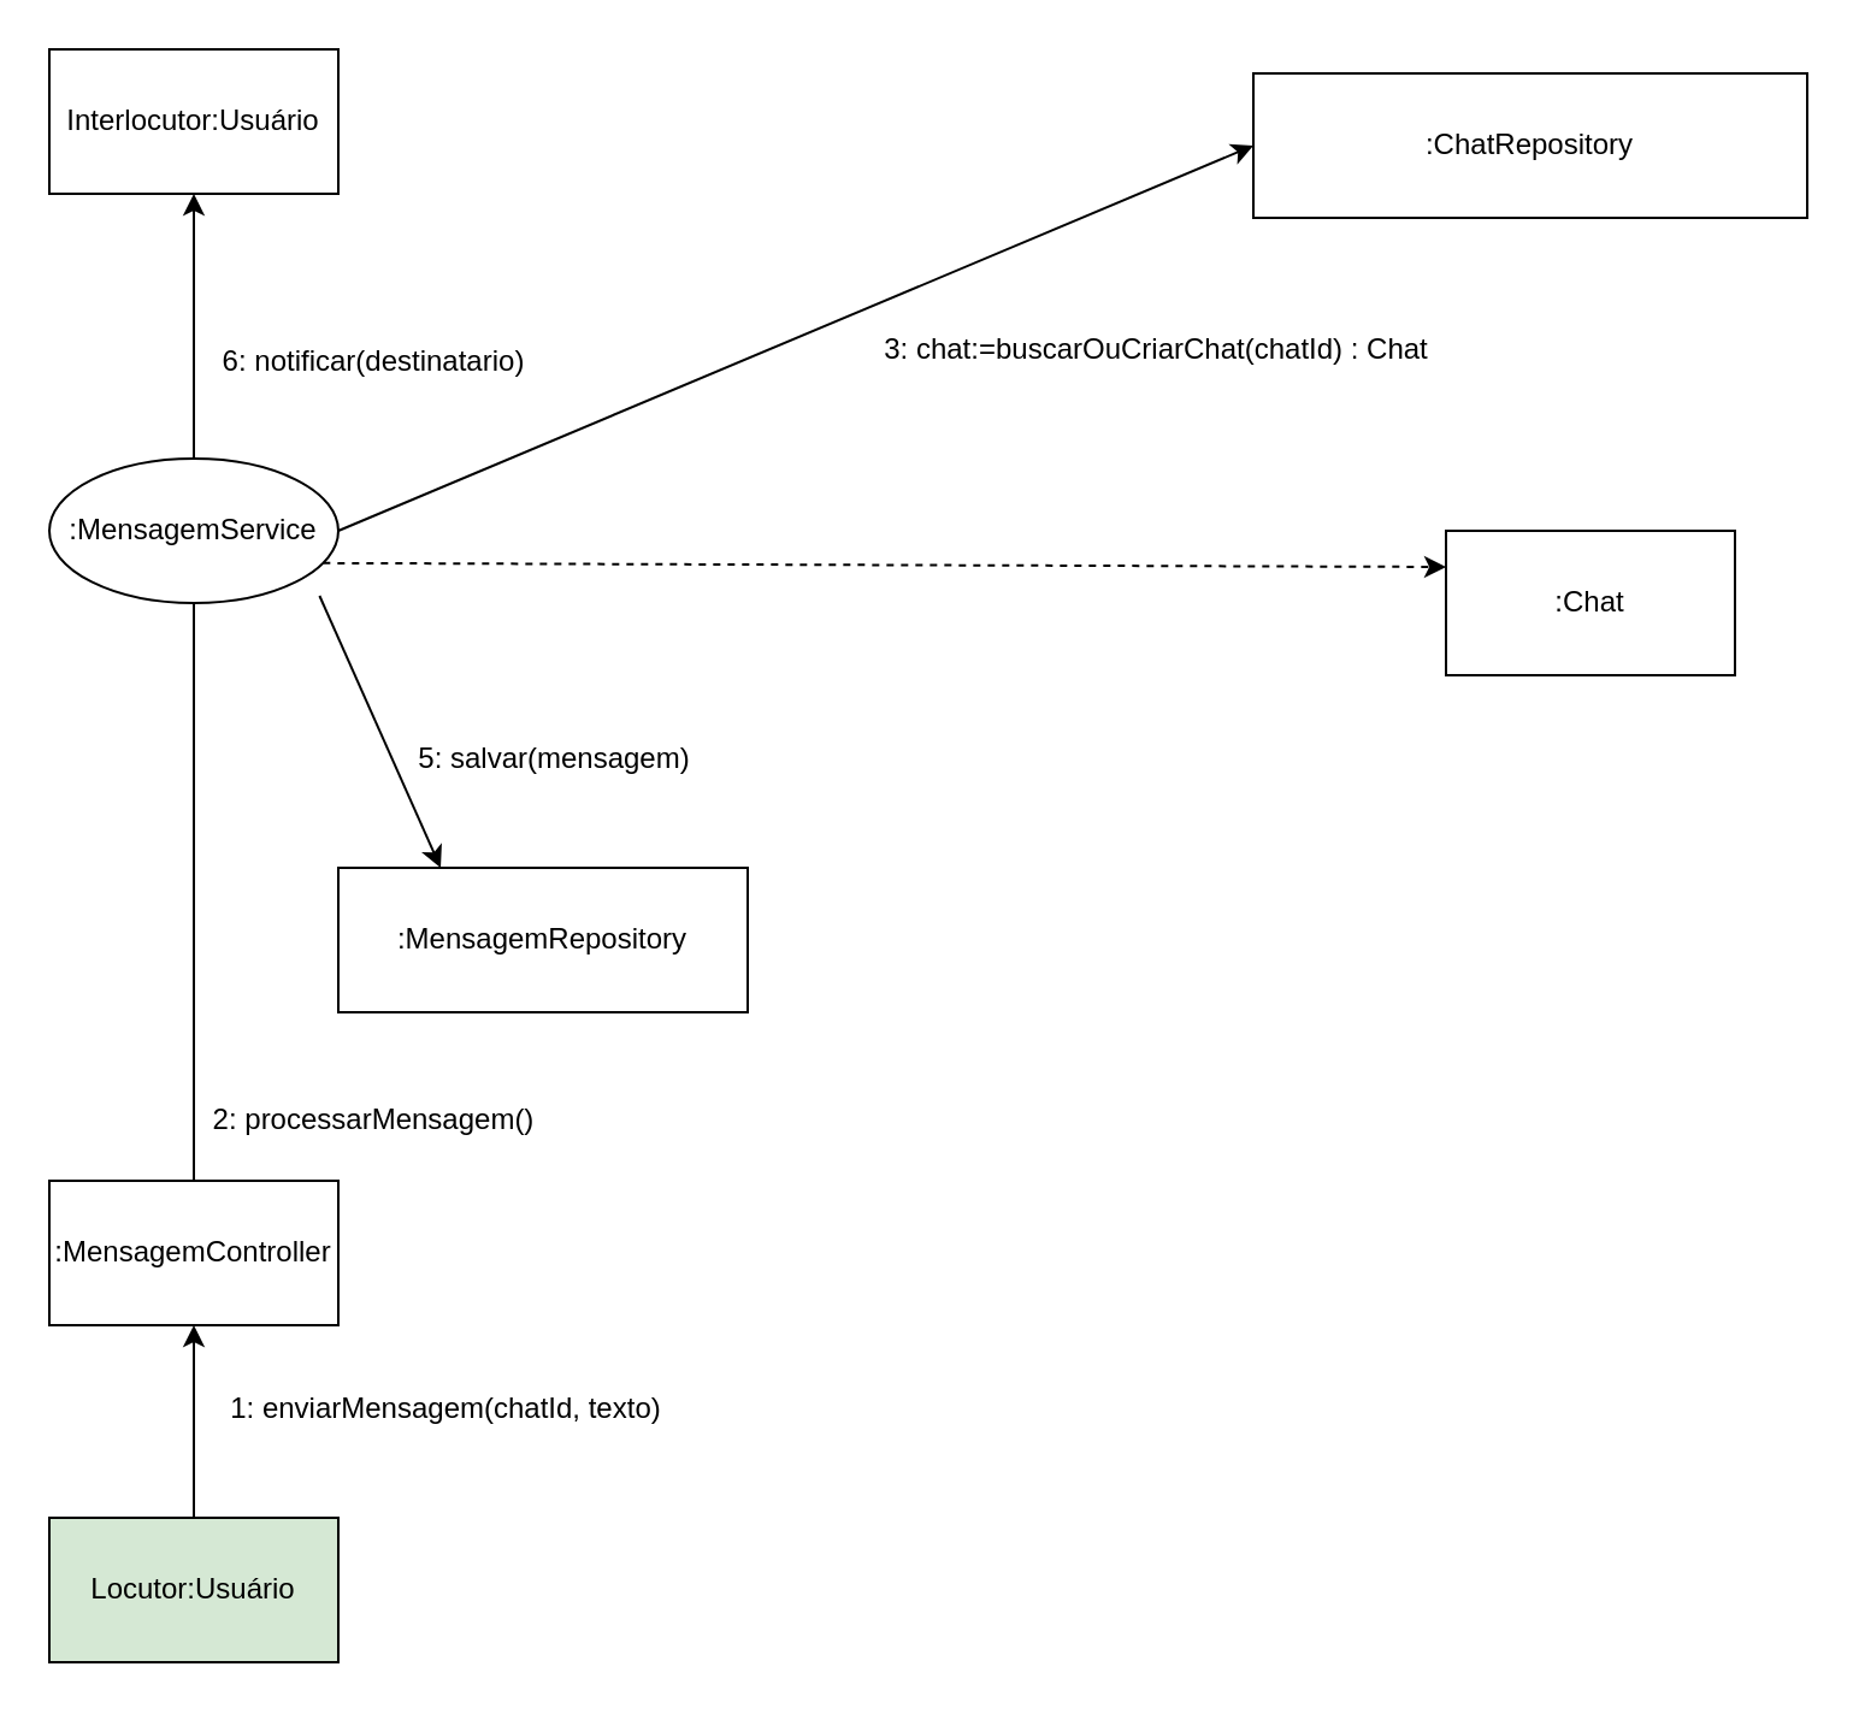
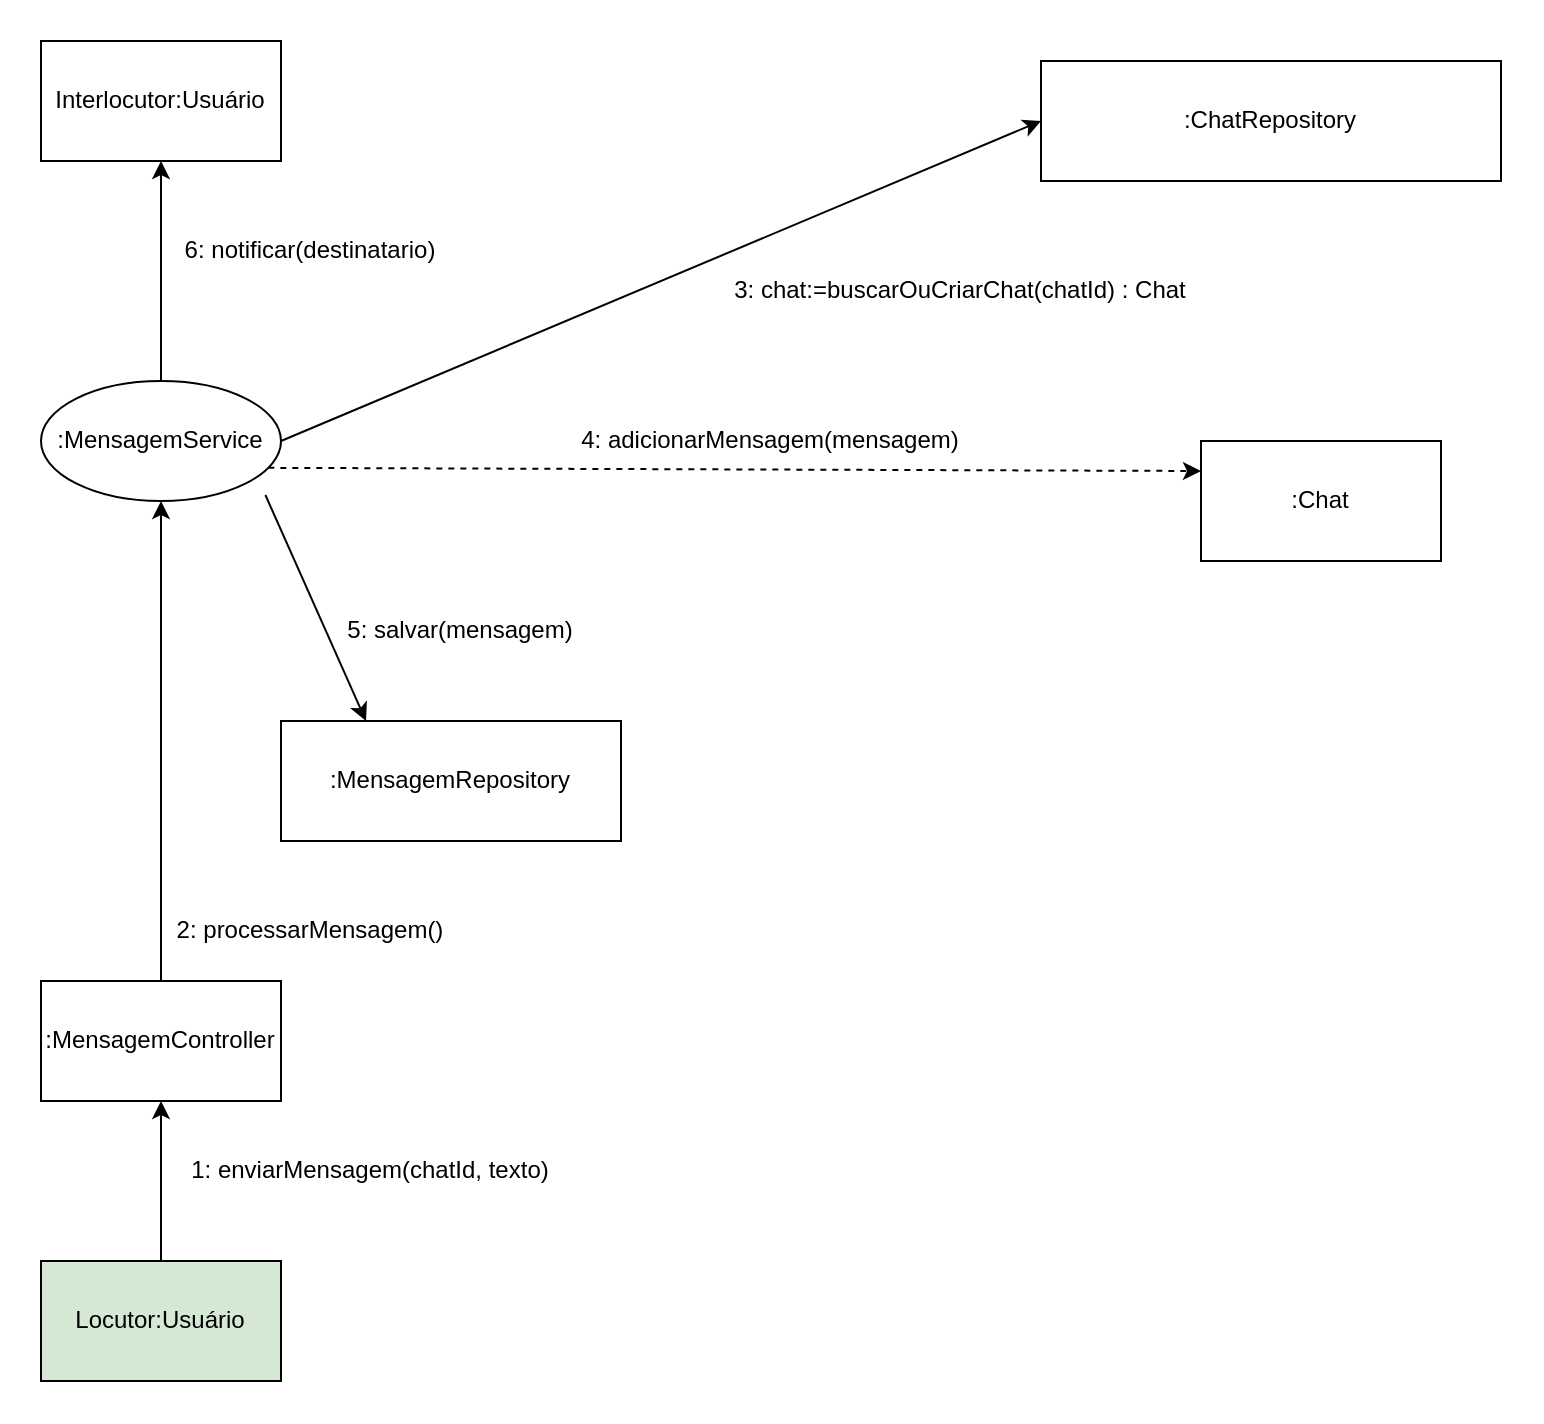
  <mxCell id="0" />
  <mxCell id="1" parent="0" />
  <mxCell id="2" value="Locutor:Usuário" style="rounded=0;whiteSpace=wrap;html=1;fillColor=#d5e8d4;" vertex="1" parent="1"><mxGeometry x="20" y="630" width="120" height="60" as="geometry" /></mxCell>
  <mxCell id="3" value=":MensagemService" style="ellipse;whiteSpace=wrap;html=1;" vertex="1" parent="1"><mxGeometry x="20" y="190" width="120" height="60" as="geometry" /></mxCell>
  <mxCell id="4" value="" style="endArrow=classic;html=1;rounded=0;exitX=0.5;exitY=0;exitDx=0;exitDy=0;entryX=0.5;entryY=1;entryDx=0;entryDy=0;" edge="1" parent="1" source="2" target="20"><mxGeometry width="50" height="50" relative="1" as="geometry"><mxPoint x="390" y="350" as="sourcePoint" /><mxPoint x="170" y="280" as="targetPoint" /></mxGeometry></mxCell>
- <mxCell id="5" value="" style="endArrow=none;html=1;rounded=0;exitX=0.5;exitY=0;exitDx=0;exitDy=0;entryX=0.5;entryY=1;entryDx=0;entryDy=0;" edge="1" parent="1" source="20" target="3"><mxGeometry width="50" height="50" relative="1" as="geometry"><mxPoint x="255" y="168.02" as="sourcePoint" /><mxPoint x="170" y="280" as="targetPoint" /></mxGeometry></mxCell>
+ <mxCell id="5" value="" style="endArrow=classic;html=1;rounded=0;exitX=0.5;exitY=0;exitDx=0;exitDy=0;entryX=0.5;entryY=1;entryDx=0;entryDy=0;" edge="1" parent="1" source="20" target="3"><mxGeometry width="50" height="50" relative="1" as="geometry"><mxPoint x="255" y="168.02" as="sourcePoint" /><mxPoint x="170" y="280" as="targetPoint" /></mxGeometry></mxCell>
  <mxCell id="6" value=":ChatRepository" style="rounded=0;whiteSpace=wrap;html=1;" vertex="1" parent="1"><mxGeometry x="520" y="30" width="230" height="60" as="geometry" /></mxCell>
  <mxCell id="7" value="" style="endArrow=classic;html=1;rounded=0;exitX=1;exitY=0.5;exitDx=0;exitDy=0;entryX=0;entryY=0.5;entryDx=0;entryDy=0;" edge="1" parent="1" source="3" target="6"><mxGeometry width="50" height="50" relative="1" as="geometry"><mxPoint x="390" y="350" as="sourcePoint" /><mxPoint x="440" y="300" as="targetPoint" /></mxGeometry></mxCell>
  <mxCell id="8" value=":Chat" style="rounded=0;whiteSpace=wrap;html=1;" vertex="1" parent="1"><mxGeometry x="600" y="220" width="120" height="60" as="geometry" /></mxCell>
  <mxCell id="9" value="Interlocutor:Usuário" style="rounded=0;whiteSpace=wrap;html=1;" vertex="1" parent="1"><mxGeometry x="20" y="20" width="120" height="60" as="geometry" /></mxCell>
  <mxCell id="10" value="" style="endArrow=classic;html=1;rounded=0;exitX=0.5;exitY=0;exitDx=0;exitDy=0;entryX=0.5;entryY=1;entryDx=0;entryDy=0;" edge="1" parent="1" source="3" target="9"><mxGeometry width="50" height="50" relative="1" as="geometry"><mxPoint x="390" y="350" as="sourcePoint" /><mxPoint x="440" y="300" as="targetPoint" /></mxGeometry></mxCell>
  <mxCell id="11" value="1: enviarMensagem(chatId, texto)" style="text;html=1;align=center;verticalAlign=middle;whiteSpace=wrap;rounded=0;" vertex="1" parent="1"><mxGeometry x="60" y="570" width="250" height="30" as="geometry" /></mxCell>
  <mxCell id="12" value="2: processarMensagem()" style="text;html=1;align=center;verticalAlign=middle;whiteSpace=wrap;rounded=0;" vertex="1" parent="1"><mxGeometry x="80" y="450" width="150" height="30" as="geometry" /></mxCell>
  <mxCell id="13" value="3: chat:=buscarOuCriarChat(chatId) : Chat" style="text;html=1;align=center;verticalAlign=middle;whiteSpace=wrap;rounded=0;" vertex="1" parent="1"><mxGeometry x="330" y="130" width="300" height="30" as="geometry" /></mxCell>
  <mxCell id="14" value="" style="endArrow=classic;html=1;rounded=0;exitX=1;exitY=0.75;exitDx=0;exitDy=0;entryX=0;entryY=0.25;entryDx=0;entryDy=0;dashed=1;" edge="1" parent="1" source="3" target="8"><mxGeometry width="50" height="50" relative="1" as="geometry"><mxPoint x="390" y="350" as="sourcePoint" /><mxPoint x="440" y="300" as="targetPoint" /></mxGeometry></mxCell>
+ <mxCell id="15" value="4: adicionarMensagem(mensagem)" style="text;html=1;align=center;verticalAlign=middle;whiteSpace=wrap;rounded=0;" vertex="1" parent="1"><mxGeometry x="260" y="205" width="250" height="30" as="geometry" /></mxCell>
  <mxCell id="16" value=":MensagemRepository" style="rounded=0;whiteSpace=wrap;html=1;" vertex="1" parent="1"><mxGeometry x="140" y="360" width="170" height="60" as="geometry" /></mxCell>
  <mxCell id="17" value="" style="endArrow=classic;html=1;rounded=0;exitX=0.935;exitY=0.95;exitDx=0;exitDy=0;exitPerimeter=0;entryX=0.25;entryY=0;entryDx=0;entryDy=0;" edge="1" parent="1" source="3" target="16"><mxGeometry width="50" height="50" relative="1" as="geometry"><mxPoint x="390" y="350" as="sourcePoint" /><mxPoint x="440" y="300" as="targetPoint" /></mxGeometry></mxCell>
  <mxCell id="18" value="5: salvar(mensagem)" style="text;html=1;align=center;verticalAlign=middle;whiteSpace=wrap;rounded=0;" vertex="1" parent="1"><mxGeometry x="150" y="300" width="160" height="30" as="geometry" /></mxCell>
- <mxCell id="19" value="6: notificar(destinatario)" style="text;html=1;align=center;verticalAlign=middle;whiteSpace=wrap;rounded=0;" vertex="1" parent="1"><mxGeometry x="70" y="135" width="170" height="30" as="geometry" /></mxCell>
+ <mxCell id="19" value="6: notificar(destinatario)" style="text;html=1;align=center;verticalAlign=middle;whiteSpace=wrap;rounded=0;" vertex="1" parent="1"><mxGeometry x="70" y="110" width="170" height="30" as="geometry" /></mxCell>
  <mxCell id="20" value=":MensagemController" style="rounded=0;whiteSpace=wrap;html=1;" vertex="1" parent="1"><mxGeometry x="20" y="490" width="120" height="60" as="geometry" /></mxCell>
